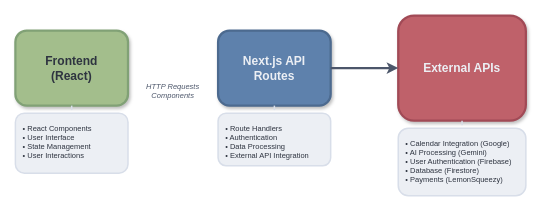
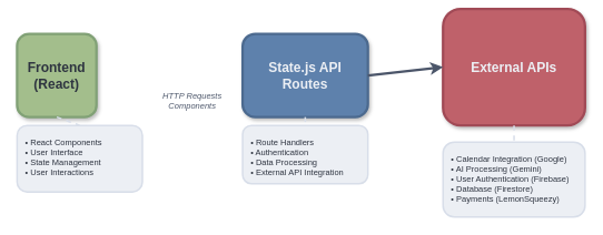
  <mxCell id="0" />
  <mxCell id="1" parent="0" />
- <mxCell id="2" value="Frontend&#10;(React)" style="rounded=1;whiteSpace=wrap;html=1;fillColor=#A3BE8C;strokeColor=#81A176;strokeWidth=3;fontSize=16;fontStyle=1;fontColor=#2E3440;shadow=1;" parent="1" vertex="1"><mxGeometry x="20" y="40" width="150" height="100" as="geometry" /></mxCell>
- <mxCell id="3" value="Next.js API&#10;Routes" style="rounded=1;whiteSpace=wrap;html=1;fillColor=#5E81AC;strokeColor=#4C6A8F;strokeWidth=3;fontSize=16;fontStyle=1;fontColor=#ECEFF4;shadow=1;" parent="1" vertex="1"><mxGeometry x="290" y="40" width="150" height="100" as="geometry" /></mxCell>
- <mxCell id="4" value="External APIs" style="rounded=1;whiteSpace=wrap;html=1;fillColor=#BF616A;strokeColor=#A14A56;strokeWidth=3;fontSize=16;fontStyle=1;fontColor=#ECEFF4;shadow=1;" parent="1" vertex="1"><mxGeometry x="530" y="20" width="170" height="140" as="geometry" /></mxCell>
+ <mxCell id="2" value="Frontend&#10;(React)" style="rounded=1;whiteSpace=wrap;html=1;fillColor=#A3BE8C;strokeColor=#81A176;strokeWidth=3;fontSize=16;fontStyle=1;fontColor=#2E3440;shadow=1;" parent="1" vertex="1"><mxGeometry x="20" y="40" width="95" height="100" as="geometry" /></mxCell>
+ <mxCell id="3" value="State.js API&#10;Routes" style="rounded=1;whiteSpace=wrap;html=1;fillColor=#5E81AC;strokeColor=#4C6A8F;strokeWidth=3;fontSize=16;fontStyle=1;fontColor=#ECEFF4;shadow=1;" parent="1" vertex="1"><mxGeometry x="290" y="40" width="150" height="100" as="geometry" /></mxCell>
+ <mxCell id="4" value="External APIs" style="rounded=1;whiteSpace=wrap;html=1;fillColor=#BF616A;strokeColor=#A14A56;strokeWidth=3;fontSize=16;fontStyle=1;fontColor=#ECEFF4;shadow=1;" parent="1" vertex="1"><mxGeometry x="530" y="10" width="170" height="140" as="geometry" /></mxCell>
  <mxCell id="5" value="" style="endArrow=classic;html=1;rounded=0;strokeColor=#4C566A;strokeWidth=3;entryX=0;entryY=0.5;entryDx=0;entryDy=0;exitX=1;exitY=0.5;exitDx=0;exitDy=0;" parent="1" source="3" target="4" edge="1"><mxGeometry width="50" height="50" relative="1" as="geometry"><mxPoint x="490" y="90" as="sourcePoint" /><mxPoint x="600" y="90" as="targetPoint" /></mxGeometry></mxCell>
  <mxCell id="6" value="HTTP Requests&#10;Components" style="text;html=1;strokeColor=none;fillColor=none;align=center;verticalAlign=middle;whiteSpace=wrap;rounded=0;fontSize=10;fontColor=#4C566A;fontStyle=2;" parent="1" vertex="1"><mxGeometry x="180" y="105" width="100" height="30" as="geometry" /></mxCell>
  <mxCell id="7" value="• React Components&#10;• User Interface&#10;• State Management&#10;• User Interactions" style="rounded=1;whiteSpace=wrap;html=1;fillColor=#ECEFF4;strokeColor=#D8DEE9;strokeWidth=2;fontSize=10;fontColor=#2E3440;align=left;verticalAlign=top;spacingTop=8;spacingLeft=8;" parent="1" vertex="1"><mxGeometry x="20" y="150" width="150" height="80" as="geometry" /></mxCell>
  <mxCell id="8" value="• Route Handlers&#10;• Authentication&#10;• Data Processing&#10;• External API Integration" style="rounded=1;whiteSpace=wrap;html=1;fillColor=#ECEFF4;strokeColor=#D8DEE9;strokeWidth=2;fontSize=10;fontColor=#2E3440;align=left;verticalAlign=top;spacingTop=8;spacingLeft=8;" parent="1" vertex="1"><mxGeometry x="290" y="150" width="150" height="70" as="geometry" /></mxCell>
  <mxCell id="9" value="• Calendar Integration (Google)&lt;br&gt;• AI Processing (Gemini)&lt;br&gt;• User Authentication (Firebase)&lt;br&gt;• Database (Firestore)&lt;br&gt;• Payments (LemonSqueezy)" style="rounded=1;whiteSpace=wrap;html=1;fillColor=#ECEFF4;strokeColor=#D8DEE9;strokeWidth=2;fontSize=10;fontColor=#2E3440;align=left;verticalAlign=top;spacingTop=8;spacingLeft=8;" parent="1" vertex="1"><mxGeometry x="530" y="170" width="170" height="90" as="geometry" /></mxCell>
  <mxCell id="10" value="" style="endArrow=none;dashed=1;html=1;rounded=0;strokeColor=#D8DEE9;strokeWidth=2;entryX=0.5;entryY=0;entryDx=0;entryDy=0;exitX=0.5;exitY=1;exitDx=0;exitDy=0;" parent="1" source="2" target="7" edge="1"><mxGeometry width="50" height="50" relative="1" as="geometry"><mxPoint x="95" y="150" as="sourcePoint" /><mxPoint x="95" y="160" as="targetPoint" /></mxGeometry></mxCell>
  <mxCell id="11" value="" style="endArrow=none;dashed=1;html=1;rounded=0;strokeColor=#D8DEE9;strokeWidth=2;entryX=0.5;entryY=0;entryDx=0;entryDy=0;exitX=0.5;exitY=1;exitDx=0;exitDy=0;" parent="1" source="3" target="8" edge="1"><mxGeometry width="50" height="50" relative="1" as="geometry"><mxPoint x="365" y="150" as="sourcePoint" /><mxPoint x="365" y="160" as="targetPoint" /></mxGeometry></mxCell>
  <mxCell id="12" value="" style="endArrow=none;dashed=1;html=1;rounded=0;strokeColor=#D8DEE9;strokeWidth=2;entryX=0.5;entryY=0;entryDx=0;entryDy=0;exitX=0.5;exitY=1;exitDx=0;exitDy=0;" parent="1" source="4" target="9" edge="1"><mxGeometry width="50" height="50" relative="1" as="geometry"><mxPoint x="720" y="200" as="sourcePoint" /><mxPoint x="720" y="210" as="targetPoint" /></mxGeometry></mxCell>
